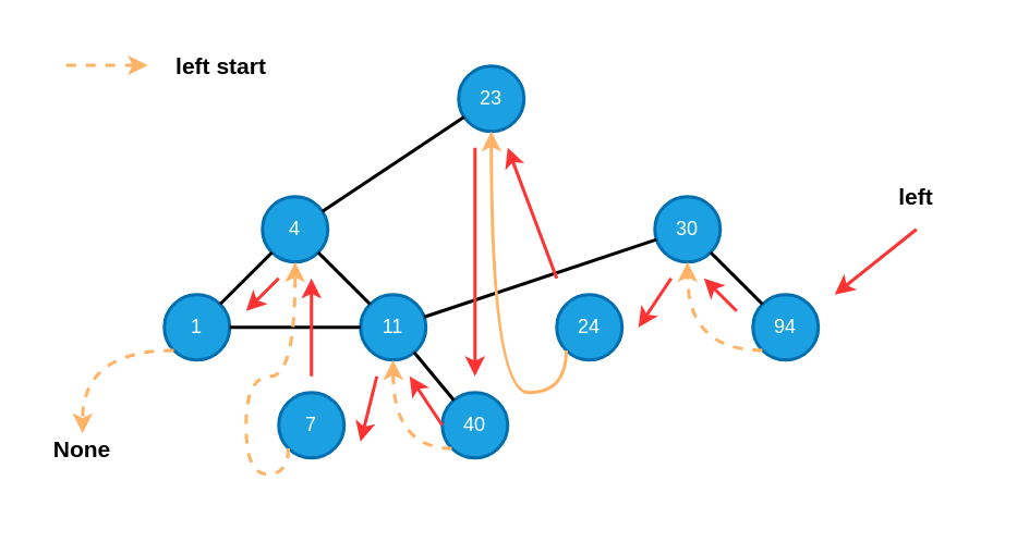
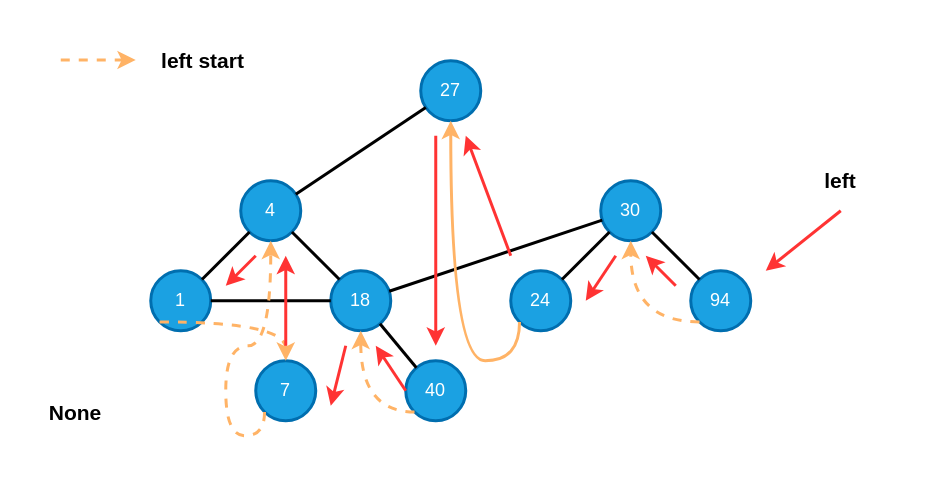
  <mxCell id="0" />
  <mxCell id="1" parent="0" />
  <mxCell id="2" value="" style="rounded=0;whiteSpace=wrap;html=1;strokeColor=none;fillColor=#FFFFFF;" parent="1" vertex="1"><mxGeometry x="20" y="20" width="580" height="290" as="geometry" /></mxCell>
- <mxCell id="3" value="23" style="ellipse;whiteSpace=wrap;html=1;aspect=fixed;strokeColor=#006EAF;strokeWidth=2;fillColor=#1ba1e2;fontColor=#ffffff;" parent="1" vertex="1"><mxGeometry x="280" y="40" width="40" height="40" as="geometry" /></mxCell>
+ <mxCell id="3" value="27" style="ellipse;whiteSpace=wrap;html=1;aspect=fixed;strokeColor=#006EAF;strokeWidth=2;fillColor=#1ba1e2;fontColor=#ffffff;" parent="1" vertex="1"><mxGeometry x="280" y="40" width="40" height="40" as="geometry" /></mxCell>
  <mxCell id="4" value="4&lt;span style=&quot;color: rgba(0 , 0 , 0 , 0) ; font-family: monospace ; font-size: 0px&quot;&gt;%3CmxGraphModel%3E%3Croot%3E%3CmxCell%20id%3D%220%22%2F%3E%3CmxCell%20id%3D%221%22%20parent%3D%220%22%2F%3E%3CmxCell%20id%3D%222%22%20value%3D%2223%22%20style%3D%22ellipse%3BwhiteSpace%3Dwrap%3Bhtml%3D1%3Baspect%3Dfixed%3BstrokeColor%3D%23006EAF%3BstrokeWidth%3D2%3BfillColor%3D%231ba1e2%3BfontColor%3D%23ffffff%3B%22%20vertex%3D%221%22%20parent%3D%221%22%3E%3CmxGeometry%20x%3D%22320%22%20y%3D%22120%22%20width%3D%2240%22%20height%3D%2240%22%20as%3D%22geometry%22%2F%3E%3C%2FmxCell%3E%3C%2Froot%3E%3C%2FmxGraphModel%3E&lt;/span&gt;" style="ellipse;whiteSpace=wrap;html=1;aspect=fixed;strokeColor=#006EAF;strokeWidth=2;fillColor=#1ba1e2;fontColor=#ffffff;" parent="1" vertex="1"><mxGeometry x="160" y="120" width="40" height="40" as="geometry" /></mxCell>
  <mxCell id="5" value="30" style="ellipse;whiteSpace=wrap;html=1;aspect=fixed;strokeColor=#006EAF;strokeWidth=2;fillColor=#1ba1e2;fontColor=#ffffff;" parent="1" vertex="1"><mxGeometry x="400" y="120" width="40" height="40" as="geometry" /></mxCell>
  <mxCell id="6" value="1" style="ellipse;whiteSpace=wrap;html=1;aspect=fixed;strokeColor=#006EAF;strokeWidth=2;fillColor=#1ba1e2;fontColor=#ffffff;" parent="1" vertex="1"><mxGeometry x="100" y="180" width="40" height="40" as="geometry" /></mxCell>
- <mxCell id="7" value="11" style="ellipse;whiteSpace=wrap;html=1;aspect=fixed;strokeColor=#006EAF;strokeWidth=2;fillColor=#1ba1e2;fontColor=#ffffff;" parent="1" vertex="1"><mxGeometry x="220" y="180" width="40" height="40" as="geometry" /></mxCell>
+ <mxCell id="7" value="18" style="ellipse;whiteSpace=wrap;html=1;aspect=fixed;strokeColor=#006EAF;strokeWidth=2;fillColor=#1ba1e2;fontColor=#ffffff;" parent="1" vertex="1"><mxGeometry x="220" y="180" width="40" height="40" as="geometry" /></mxCell>
  <mxCell id="8" value="24" style="ellipse;whiteSpace=wrap;html=1;aspect=fixed;strokeColor=#006EAF;strokeWidth=2;fillColor=#1ba1e2;fontColor=#ffffff;" parent="1" vertex="1"><mxGeometry x="340" y="180" width="40" height="40" as="geometry" /></mxCell>
  <mxCell id="9" value="94" style="ellipse;whiteSpace=wrap;html=1;aspect=fixed;strokeColor=#006EAF;strokeWidth=2;fillColor=#1ba1e2;fontColor=#ffffff;" parent="1" vertex="1"><mxGeometry x="460" y="180" width="40" height="40" as="geometry" /></mxCell>
  <mxCell id="10" value="7" style="ellipse;whiteSpace=wrap;html=1;aspect=fixed;strokeColor=#006EAF;strokeWidth=2;fillColor=#1ba1e2;fontColor=#ffffff;" parent="1" vertex="1"><mxGeometry x="170" y="240" width="40" height="40" as="geometry" /></mxCell>
  <mxCell id="11" value="40" style="ellipse;whiteSpace=wrap;html=1;aspect=fixed;strokeColor=#006EAF;strokeWidth=2;fillColor=#1ba1e2;fontColor=#ffffff;" parent="1" vertex="1"><mxGeometry x="270" y="240" width="40" height="40" as="geometry" /></mxCell>
  <mxCell id="12" value="" style="endArrow=none;html=1;strokeColor=#000000;strokeWidth=2;" parent="1" source="4" target="3" edge="1"><mxGeometry width="50" height="50" relative="1" as="geometry"><mxPoint x="360" y="450" as="sourcePoint" /><mxPoint x="410" y="400" as="targetPoint" /></mxGeometry></mxCell>
  <mxCell id="13" value="" style="endArrow=none;html=1;strokeColor=#000000;strokeWidth=2;" parent="1" source="5" target="7" edge="1"><mxGeometry width="50" height="50" relative="1" as="geometry"><mxPoint x="204.142" y="135.858" as="sourcePoint" /><mxPoint x="295.858" y="84.142" as="targetPoint" /></mxGeometry></mxCell>
  <mxCell id="14" value="" style="endArrow=none;html=1;strokeColor=#000000;strokeWidth=2;" parent="1" source="4" target="6" edge="1"><mxGeometry width="50" height="50" relative="1" as="geometry"><mxPoint x="214.142" y="145.858" as="sourcePoint" /><mxPoint x="90" y="160" as="targetPoint" /></mxGeometry></mxCell>
  <mxCell id="15" value="" style="endArrow=none;html=1;strokeColor=#000000;strokeWidth=2;" parent="1" source="7" target="4" edge="1"><mxGeometry width="50" height="50" relative="1" as="geometry"><mxPoint x="224.142" y="155.858" as="sourcePoint" /><mxPoint x="315.858" y="104.142" as="targetPoint" /></mxGeometry></mxCell>
+ <mxCell id="16" value="" style="endArrow=none;html=1;strokeColor=#000000;strokeWidth=2;" parent="1" source="8" target="5" edge="1"><mxGeometry width="50" height="50" relative="1" as="geometry"><mxPoint x="234.142" y="165.858" as="sourcePoint" /><mxPoint x="325.858" y="114.142" as="targetPoint" /></mxGeometry></mxCell>
  <mxCell id="17" value="" style="endArrow=none;html=1;strokeColor=#000000;strokeWidth=2;" parent="1" source="9" target="5" edge="1"><mxGeometry width="50" height="50" relative="1" as="geometry"><mxPoint x="244.142" y="175.858" as="sourcePoint" /><mxPoint x="335.858" y="124.142" as="targetPoint" /></mxGeometry></mxCell>
  <mxCell id="18" value="" style="endArrow=none;html=1;strokeColor=#000000;strokeWidth=2;" parent="1" source="11" target="7" edge="1"><mxGeometry width="50" height="50" relative="1" as="geometry"><mxPoint x="254.142" y="185.858" as="sourcePoint" /><mxPoint x="345.858" y="134.142" as="targetPoint" /></mxGeometry></mxCell>
  <mxCell id="19" value="" style="endArrow=none;html=1;strokeColor=#000000;strokeWidth=2;" parent="1" source="7" target="6" edge="1"><mxGeometry width="50" height="50" relative="1" as="geometry"><mxPoint x="264.142" y="195.858" as="sourcePoint" /><mxPoint x="355.858" y="144.142" as="targetPoint" /></mxGeometry></mxCell>
  <mxCell id="20" value="" style="endArrow=classic;html=1;curved=1;strokeColor=#FFB366;strokeWidth=2;dashed=1;exitX=0;exitY=1;exitDx=0;exitDy=0;entryX=0.5;entryY=1;entryDx=0;entryDy=0;edgeStyle=orthogonalEdgeStyle;" parent="1" source="10" target="4" edge="1"><mxGeometry width="50" height="50" relative="1" as="geometry"><mxPoint x="350" y="470" as="sourcePoint" /><mxPoint x="400" y="420" as="targetPoint" /><Array as="points"><mxPoint x="176" y="290" /><mxPoint x="150" y="290" /><mxPoint x="150" y="230" /><mxPoint x="180" y="230" /></Array></mxGeometry></mxCell>
  <mxCell id="21" value="" style="endArrow=classic;html=1;curved=1;strokeColor=#FFB366;strokeWidth=2;dashed=1;exitX=0;exitY=1;exitDx=0;exitDy=0;entryX=0.5;entryY=1;entryDx=0;entryDy=0;edgeStyle=orthogonalEdgeStyle;" parent="1" source="11" target="7" edge="1"><mxGeometry width="50" height="50" relative="1" as="geometry"><mxPoint x="144.142" y="224.142" as="sourcePoint" /><mxPoint x="190" y="170" as="targetPoint" /></mxGeometry></mxCell>
  <mxCell id="22" value="" style="endArrow=classic;html=1;curved=1;strokeColor=#FFB366;strokeWidth=2;dashed=0;exitX=0;exitY=1;exitDx=0;exitDy=0;entryX=0.5;entryY=1;entryDx=0;entryDy=0;edgeStyle=orthogonalEdgeStyle;" parent="1" source="8" target="3" edge="1"><mxGeometry width="50" height="50" relative="1" as="geometry"><mxPoint x="154.142" y="234.142" as="sourcePoint" /><mxPoint x="200" y="180" as="targetPoint" /><Array as="points"><mxPoint x="346" y="240" /><mxPoint x="300" y="240" /></Array></mxGeometry></mxCell>
  <mxCell id="23" value="" style="endArrow=classic;html=1;curved=1;strokeColor=#FFB366;strokeWidth=2;dashed=1;exitX=0;exitY=1;exitDx=0;exitDy=0;edgeStyle=orthogonalEdgeStyle;" parent="1" source="9" target="5" edge="1"><mxGeometry width="50" height="50" relative="1" as="geometry"><mxPoint x="164.142" y="244.142" as="sourcePoint" /><mxPoint x="210" y="190" as="targetPoint" /></mxGeometry></mxCell>
- <mxCell id="24" value="" style="endArrow=classic;html=1;curved=1;strokeColor=#FFB366;strokeWidth=2;dashed=1;exitX=0;exitY=1;exitDx=0;exitDy=0;edgeStyle=orthogonalEdgeStyle;entryX=0.5;entryY=0;entryDx=0;entryDy=0;" parent="1" source="6" target="25" edge="1"><mxGeometry width="50" height="50" relative="1" as="geometry"><mxPoint x="174.142" y="254.142" as="sourcePoint" /><mxPoint x="50" y="260" as="targetPoint" /></mxGeometry></mxCell>
+ <mxCell id="24" value="" style="endArrow=classic;html=1;curved=1;strokeColor=#FFB366;strokeWidth=2;dashed=1;exitX=0;exitY=1;exitDx=0;exitDy=0;edgeStyle=orthogonalEdgeStyle;" parent="1" source="6" target="10" edge="1"><mxGeometry width="50" height="50" relative="1" as="geometry"><mxPoint x="174.142" y="254.142" as="sourcePoint" /><mxPoint x="50" y="260" as="targetPoint" /></mxGeometry></mxCell>
  <mxCell id="25" value="&lt;font color=&quot;#000000&quot; style=&quot;font-size: 14px&quot;&gt;&lt;b&gt;None&lt;/b&gt;&lt;/font&gt;" style="text;html=1;strokeColor=none;fillColor=none;align=center;verticalAlign=middle;whiteSpace=wrap;rounded=0;" parent="1" vertex="1"><mxGeometry x="30" y="265" width="40" height="20" as="geometry" /></mxCell>
  <mxCell id="26" value="" style="endArrow=classic;html=1;dashed=1;strokeColor=#FFB366;strokeWidth=2;" parent="1" edge="1"><mxGeometry width="50" height="50" relative="1" as="geometry"><mxPoint x="40" y="39.5" as="sourcePoint" /><mxPoint x="90" y="39.5" as="targetPoint" /></mxGeometry></mxCell>
  <mxCell id="27" value="&lt;font color=&quot;#000000&quot; style=&quot;font-size: 14px&quot;&gt;&lt;b&gt;left start&lt;/b&gt;&lt;/font&gt;" style="text;html=1;strokeColor=none;fillColor=none;align=center;verticalAlign=middle;whiteSpace=wrap;rounded=0;" parent="1" vertex="1"><mxGeometry x="90" y="30" width="90" height="20" as="geometry" /></mxCell>
  <mxCell id="28" value="" style="endArrow=classic;html=1;strokeColor=#FF3333;strokeWidth=2;" parent="1" edge="1"><mxGeometry width="50" height="50" relative="1" as="geometry"><mxPoint x="560" y="140" as="sourcePoint" /><mxPoint x="510" y="180" as="targetPoint" /></mxGeometry></mxCell>
  <mxCell id="29" value="&lt;font color=&quot;#000000&quot; style=&quot;font-size: 14px&quot;&gt;&lt;b&gt;left&lt;/b&gt;&lt;/font&gt;" style="text;html=1;strokeColor=none;fillColor=none;align=center;verticalAlign=middle;whiteSpace=wrap;rounded=0;" parent="1" vertex="1"><mxGeometry x="540" y="110" width="40" height="20" as="geometry" /></mxCell>
  <mxCell id="30" value="" style="endArrow=classic;html=1;strokeColor=#FF3333;strokeWidth=2;" parent="1" edge="1"><mxGeometry width="50" height="50" relative="1" as="geometry"><mxPoint x="450" y="190" as="sourcePoint" /><mxPoint x="430" y="170" as="targetPoint" /></mxGeometry></mxCell>
  <mxCell id="31" value="" style="endArrow=classic;html=1;strokeColor=#FF3333;strokeWidth=2;" parent="1" edge="1"><mxGeometry width="50" height="50" relative="1" as="geometry"><mxPoint x="410" y="170" as="sourcePoint" /><mxPoint x="390" y="200" as="targetPoint" /></mxGeometry></mxCell>
  <mxCell id="32" value="" style="endArrow=classic;html=1;strokeColor=#FF3333;strokeWidth=2;" parent="1" edge="1"><mxGeometry width="50" height="50" relative="1" as="geometry"><mxPoint x="340" y="170" as="sourcePoint" /><mxPoint x="310" y="90" as="targetPoint" /></mxGeometry></mxCell>
  <mxCell id="33" value="" style="endArrow=classic;html=1;strokeColor=#FF3333;strokeWidth=2;" parent="1" edge="1"><mxGeometry width="50" height="50" relative="1" as="geometry"><mxPoint x="290" y="90" as="sourcePoint" /><mxPoint x="290" y="230" as="targetPoint" /></mxGeometry></mxCell>
  <mxCell id="34" value="" style="endArrow=classic;html=1;strokeColor=#FF3333;strokeWidth=2;" parent="1" edge="1"><mxGeometry width="50" height="50" relative="1" as="geometry"><mxPoint x="270" y="260" as="sourcePoint" /><mxPoint x="250" y="230" as="targetPoint" /></mxGeometry></mxCell>
  <mxCell id="35" value="" style="endArrow=classic;html=1;strokeColor=#FF3333;strokeWidth=2;" parent="1" edge="1"><mxGeometry width="50" height="50" relative="1" as="geometry"><mxPoint x="230" y="230" as="sourcePoint" /><mxPoint x="220" y="270" as="targetPoint" /></mxGeometry></mxCell>
  <mxCell id="36" value="" style="endArrow=classic;html=1;strokeColor=#FF3333;strokeWidth=2;" parent="1" edge="1"><mxGeometry width="50" height="50" relative="1" as="geometry"><mxPoint x="190" y="230" as="sourcePoint" /><mxPoint x="190" y="170" as="targetPoint" /></mxGeometry></mxCell>
  <mxCell id="37" value="" style="endArrow=classic;html=1;strokeColor=#FF3333;strokeWidth=2;" parent="1" edge="1"><mxGeometry width="50" height="50" relative="1" as="geometry"><mxPoint x="170" y="170" as="sourcePoint" /><mxPoint x="150" y="190" as="targetPoint" /></mxGeometry></mxCell>
